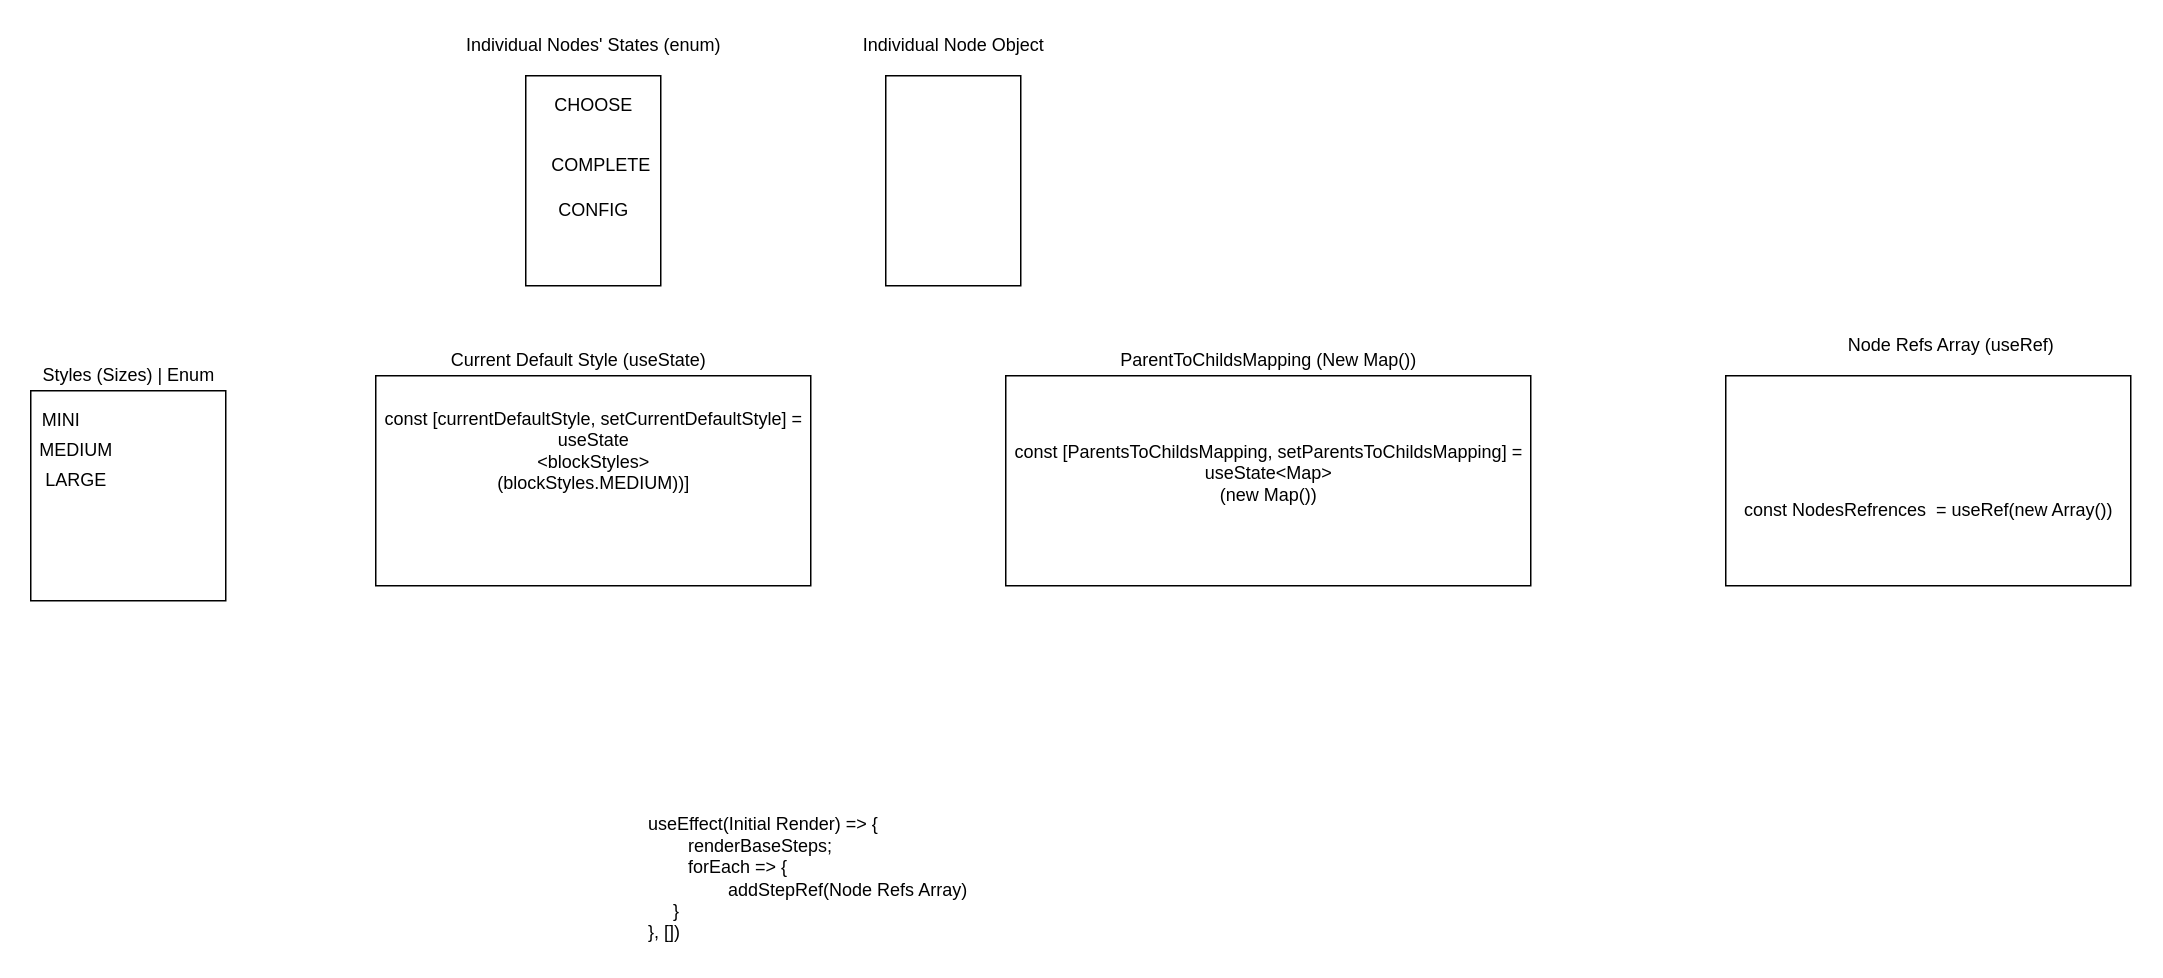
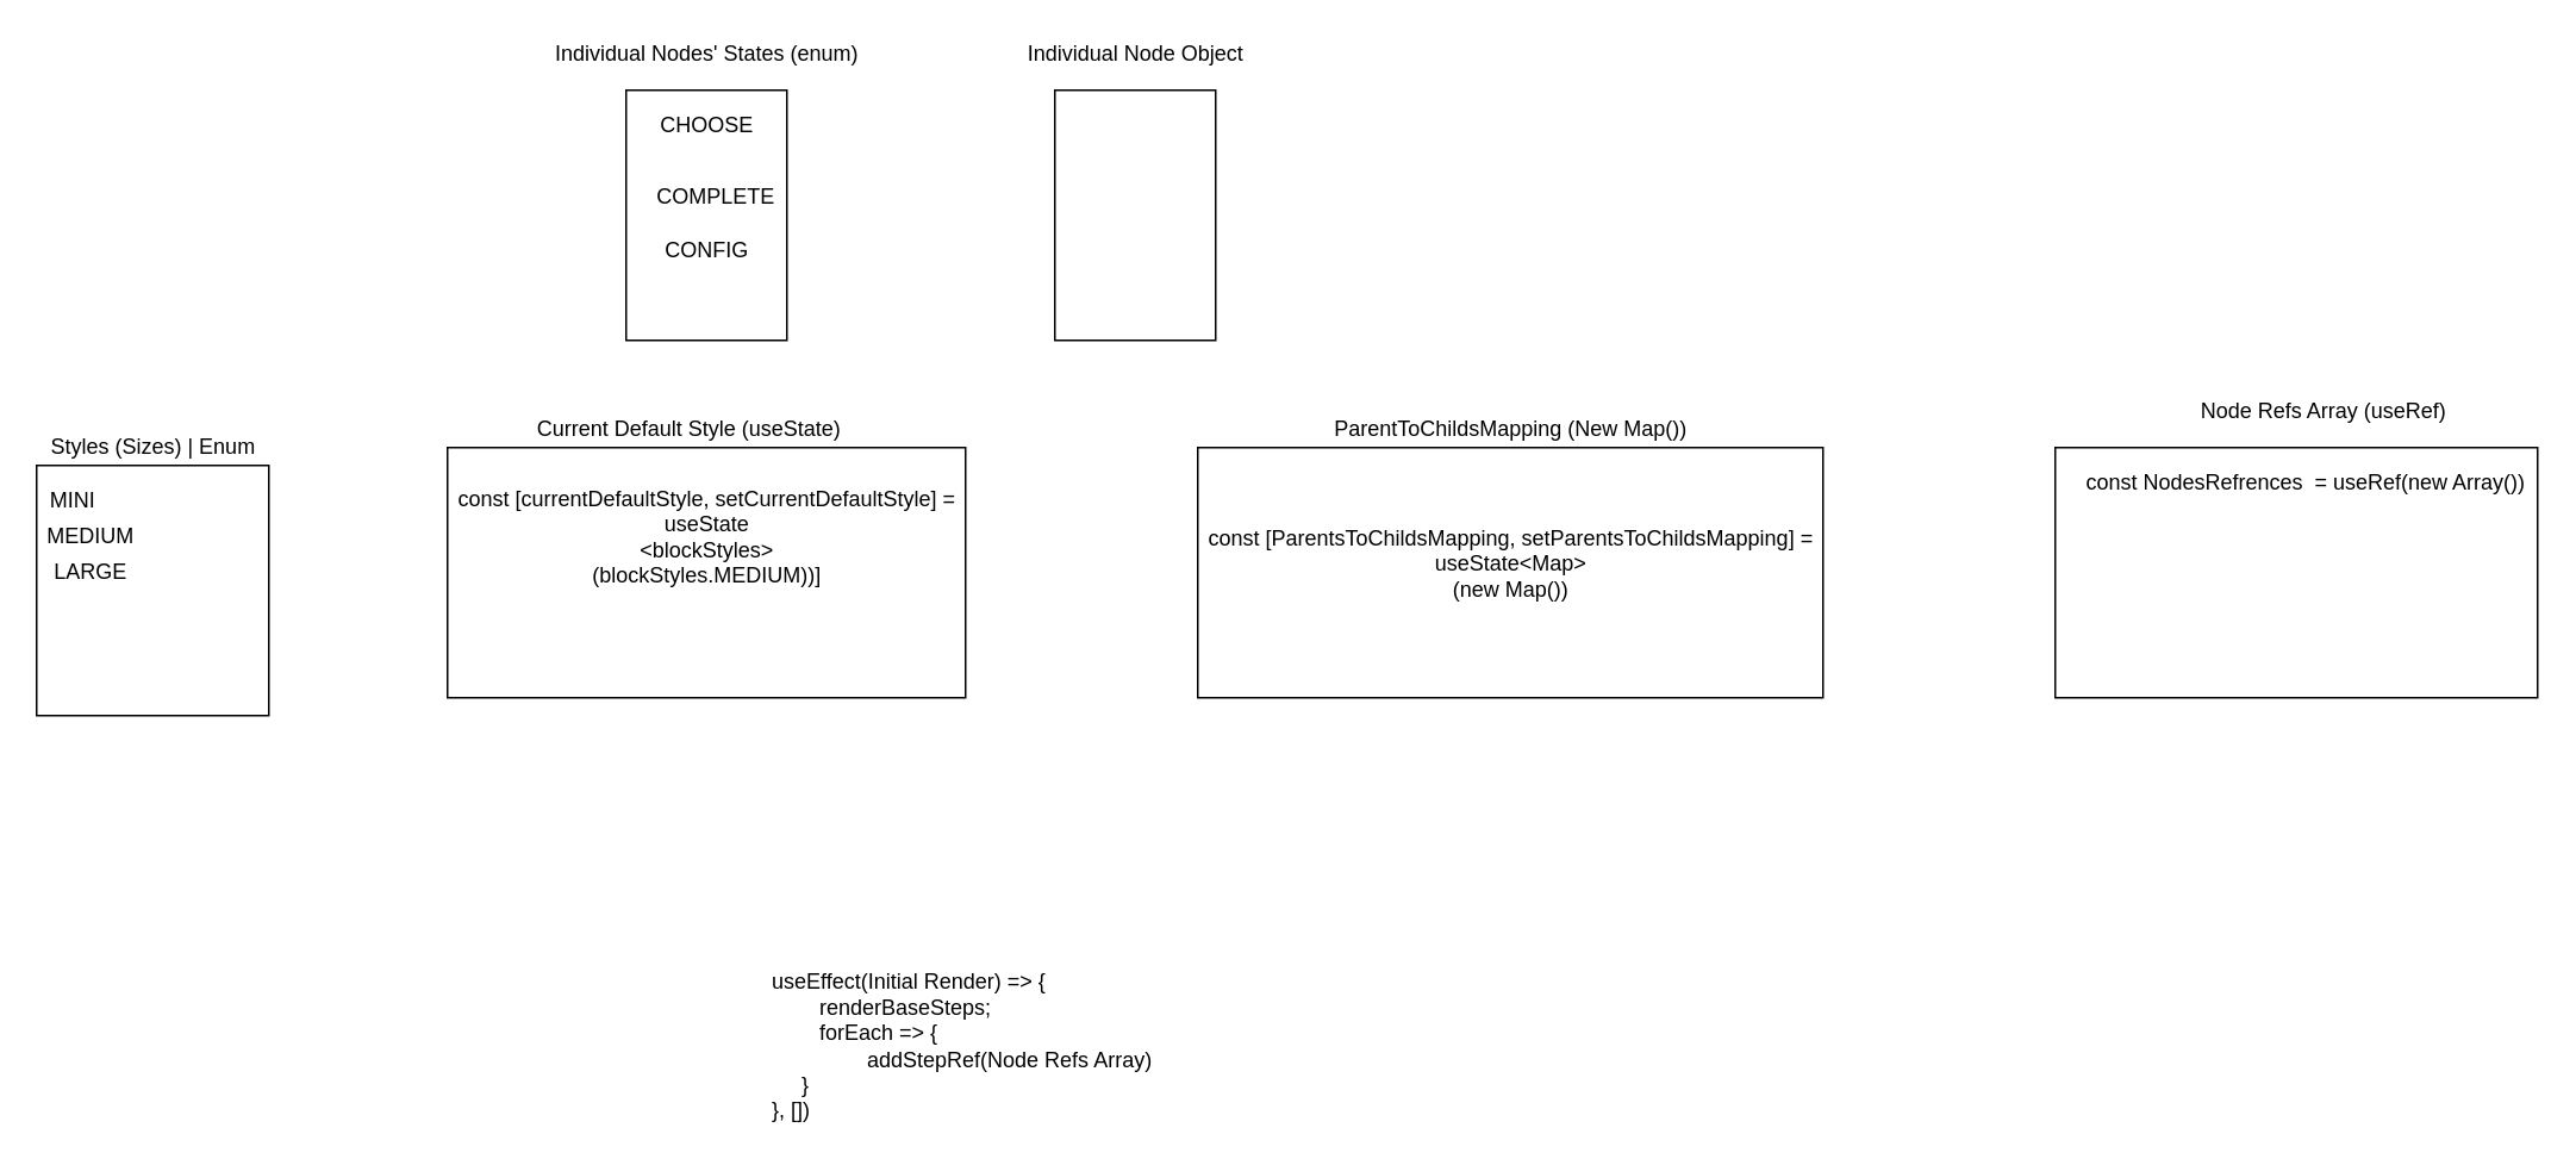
  <mxCell id="0" />
  <mxCell id="1" parent="0" />
  <mxCell id="2" value="" style="whiteSpace=wrap;html=1;" vertex="1" parent="1"><mxGeometry x="20" y="260" width="130" height="140" as="geometry" /></mxCell>
  <mxCell id="3" value="Styles (Sizes) | Enum" style="text;html=1;align=center;verticalAlign=middle;resizable=0;points=[];autosize=1;strokeColor=none;fillColor=none;" vertex="1" parent="1"><mxGeometry x="20" y="240" width="130" height="20" as="geometry" /></mxCell>
  <mxCell id="4" value="MINI" style="text;html=1;align=center;verticalAlign=middle;resizable=0;points=[];autosize=1;strokeColor=none;fillColor=none;" vertex="1" parent="1"><mxGeometry x="20" y="270" width="40" height="20" as="geometry" /></mxCell>
  <mxCell id="5" value="MEDIUM" style="text;html=1;align=center;verticalAlign=middle;resizable=0;points=[];autosize=1;strokeColor=none;fillColor=none;" vertex="1" parent="1"><mxGeometry x="20" y="290" width="60" height="20" as="geometry" /></mxCell>
  <mxCell id="6" value="LARGE" style="text;html=1;align=center;verticalAlign=middle;resizable=0;points=[];autosize=1;strokeColor=none;fillColor=none;" vertex="1" parent="1"><mxGeometry x="20" y="310" width="60" height="20" as="geometry" /></mxCell>
  <mxCell id="7" value="" style="whiteSpace=wrap;html=1;" vertex="1" parent="1"><mxGeometry x="250" y="250" width="290" height="140" as="geometry" /></mxCell>
  <mxCell id="8" value="Current Default Style (useState)" style="text;html=1;align=center;verticalAlign=middle;resizable=0;points=[];autosize=1;strokeColor=none;fillColor=none;" vertex="1" parent="1"><mxGeometry x="290" y="230" width="190" height="20" as="geometry" /></mxCell>
  <mxCell id="9" value="const [currentDefaultStyle, setCurrentDefaultStyle] = &lt;br&gt;useState&lt;br&gt;&amp;lt;blockStyles&amp;gt;&lt;br&gt;(blockStyles.MEDIUM))]" style="text;html=1;align=center;verticalAlign=middle;resizable=0;points=[];autosize=1;strokeColor=none;fillColor=none;" vertex="1" parent="1"><mxGeometry x="250" y="270" width="290" height="60" as="geometry" /></mxCell>
  <mxCell id="10" value="ParentToChildsMapping (New Map())" style="text;html=1;align=center;verticalAlign=middle;resizable=0;points=[];autosize=1;strokeColor=none;fillColor=none;" vertex="1" parent="1"><mxGeometry x="740" y="230" width="210" height="20" as="geometry" /></mxCell>
  <mxCell id="11" value="" style="whiteSpace=wrap;html=1;" vertex="1" parent="1"><mxGeometry x="670" y="250" width="350" height="140" as="geometry" /></mxCell>
  <mxCell id="12" value="const [ParentsToChildsMapping, setParentsToChildsMapping] = &lt;br&gt;useState&amp;lt;Map&amp;gt;&lt;br&gt;(new Map())" style="text;html=1;align=center;verticalAlign=middle;resizable=0;points=[];autosize=1;strokeColor=none;fillColor=none;" vertex="1" parent="1"><mxGeometry x="670" y="290" width="350" height="50" as="geometry" /></mxCell>
  <mxCell id="13" value="" style="whiteSpace=wrap;html=1;" vertex="1" parent="1"><mxGeometry x="1150" y="250" width="270" height="140" as="geometry" /></mxCell>
  <mxCell id="14" value="Node Refs Array (useRef)" style="text;html=1;align=center;verticalAlign=middle;resizable=0;points=[];autosize=1;strokeColor=none;fillColor=none;" vertex="1" parent="1"><mxGeometry x="1225" y="220" width="150" height="20" as="geometry" /></mxCell>
- <mxCell id="15" value="const NodesRefrences&amp;nbsp; = useRef(new Array())" style="text;html=1;align=center;verticalAlign=middle;resizable=0;points=[];autosize=1;strokeColor=none;fillColor=none;" vertex="1" parent="1"><mxGeometry x="1155" y="330" width="260" height="20" as="geometry" /></mxCell>
+ <mxCell id="15" value="const NodesRefrences&amp;nbsp; = useRef(new Array())" style="text;html=1;align=center;verticalAlign=middle;resizable=0;points=[];autosize=1;strokeColor=none;fillColor=none;" vertex="1" parent="1"><mxGeometry x="1160" y="260" width="260" height="20" as="geometry" /></mxCell>
  <mxCell id="16" value="useEffect(Initial Render) =&amp;gt; {&lt;br&gt;&lt;span style=&quot;white-space: pre&quot;&gt;&#09;&lt;/span&gt;renderBaseSteps;&lt;br&gt;&lt;span style=&quot;white-space: pre&quot;&gt;&#09;&lt;/span&gt;forEach =&amp;gt; {&lt;br&gt;&lt;span style=&quot;white-space: pre&quot;&gt;&#09;&lt;/span&gt;&lt;span style=&quot;white-space: pre&quot;&gt;&#09;&lt;/span&gt;addStepRef(Node Refs Array)&lt;br&gt;&amp;nbsp; &amp;nbsp; &amp;nbsp;}&lt;br&gt;}, [])" style="text;html=1;align=left;verticalAlign=middle;resizable=0;points=[];autosize=1;strokeColor=none;fillColor=none;" vertex="1" parent="1"><mxGeometry x="430" y="540" width="230" height="90" as="geometry" /></mxCell>
  <mxCell id="17" value="" style="whiteSpace=wrap;html=1;" vertex="1" parent="1"><mxGeometry x="350" y="50" width="90" height="140" as="geometry" /></mxCell>
  <mxCell id="18" value="Individual Nodes' States (enum)" style="text;html=1;align=center;verticalAlign=middle;resizable=0;points=[];autosize=1;strokeColor=none;fillColor=none;" vertex="1" parent="1"><mxGeometry x="300" y="20" width="190" height="20" as="geometry" /></mxCell>
  <mxCell id="19" value="CHOOSE" style="text;html=1;align=center;verticalAlign=middle;resizable=0;points=[];autosize=1;strokeColor=none;fillColor=none;" vertex="1" parent="1"><mxGeometry x="360" y="60" width="70" height="20" as="geometry" /></mxCell>
  <mxCell id="20" value="CONFIG" style="text;html=1;align=center;verticalAlign=middle;resizable=0;points=[];autosize=1;strokeColor=none;fillColor=none;" vertex="1" parent="1"><mxGeometry x="365" y="130" width="60" height="20" as="geometry" /></mxCell>
  <mxCell id="21" value="COMPLETE" style="text;html=1;align=center;verticalAlign=middle;resizable=0;points=[];autosize=1;strokeColor=none;fillColor=none;" vertex="1" parent="1"><mxGeometry x="360" y="100" width="80" height="20" as="geometry" /></mxCell>
  <mxCell id="22" value="" style="whiteSpace=wrap;html=1;" vertex="1" parent="1"><mxGeometry x="590" y="50" width="90" height="140" as="geometry" /></mxCell>
  <mxCell id="23" value="Individual Node Object" style="text;html=1;align=center;verticalAlign=middle;resizable=0;points=[];autosize=1;strokeColor=none;fillColor=none;" vertex="1" parent="1"><mxGeometry x="565" y="20" width="140" height="20" as="geometry" /></mxCell>
